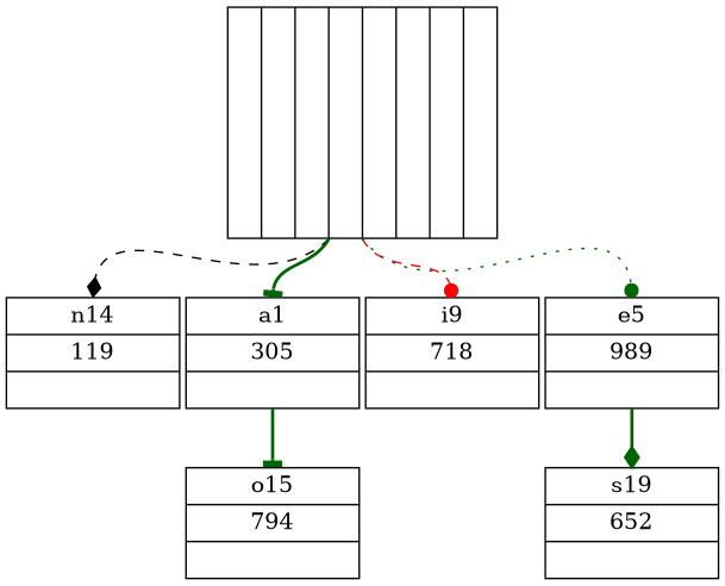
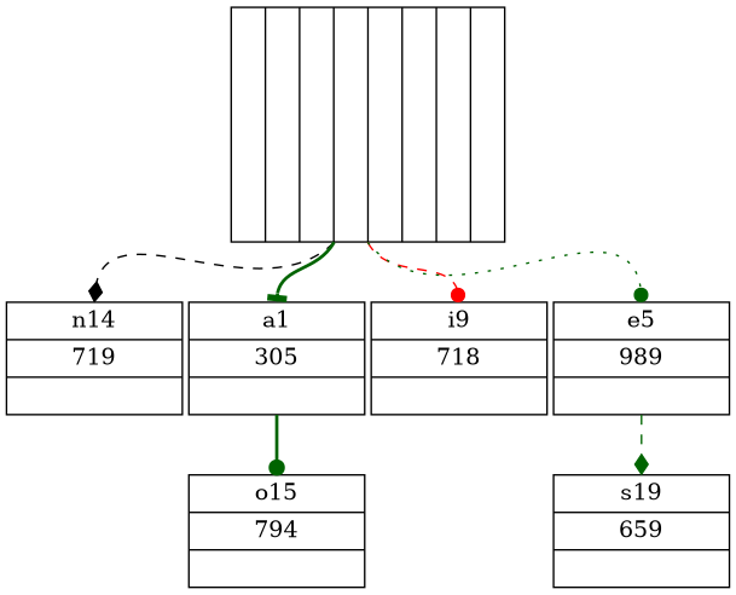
  digraph {
    nodesep=.05
    rankdir=TB
    node [shape=record]
    edge [arrowhead=diamond color=darkgreen headport=n style=bold tailport=p]
    n1 [height=2.0 label=" | | | | | | | " width=.1]
-   n2 [height=.1 label="{ n14 | 119 | }" width=1.5]
+   n2 [height=.1 label="{ n14 | 719 | }" width=1.5]
    n3 [height=.1 label="{ a1 | 305 | }" width=1.5]
    n4 [height=.1 label="{ i9 | 718 | }" width=1.5]
    n5 [height=.1 label="{ e5 | 989 | }" width=1.5]
    n6 [height=.1 label="{ o15 | 794 | }" width=1.5]
-   n7 [height=.1 label="{ s19 | 652 | }" width=1.5]
+   n7 [height=.1 label="{ s19 | 659 | }" width=1.5]
    n1 -> n2 [color=black style=dashed tailport=f0]
    n1 -> n3 [arrowhead=tee tailport=f1]
    n1 -> n4 [arrowhead=dot color=red style=dashed tailport=f2]
    n1 -> n5 [arrowhead=dot style=dotted tailport=f5]
-   n3 -> n6 [arrowhead=tee]
-   n5 -> n7
+   n3 -> n6 [arrowhead=dot]
+   n5 -> n7 [style=dashed]
  }
